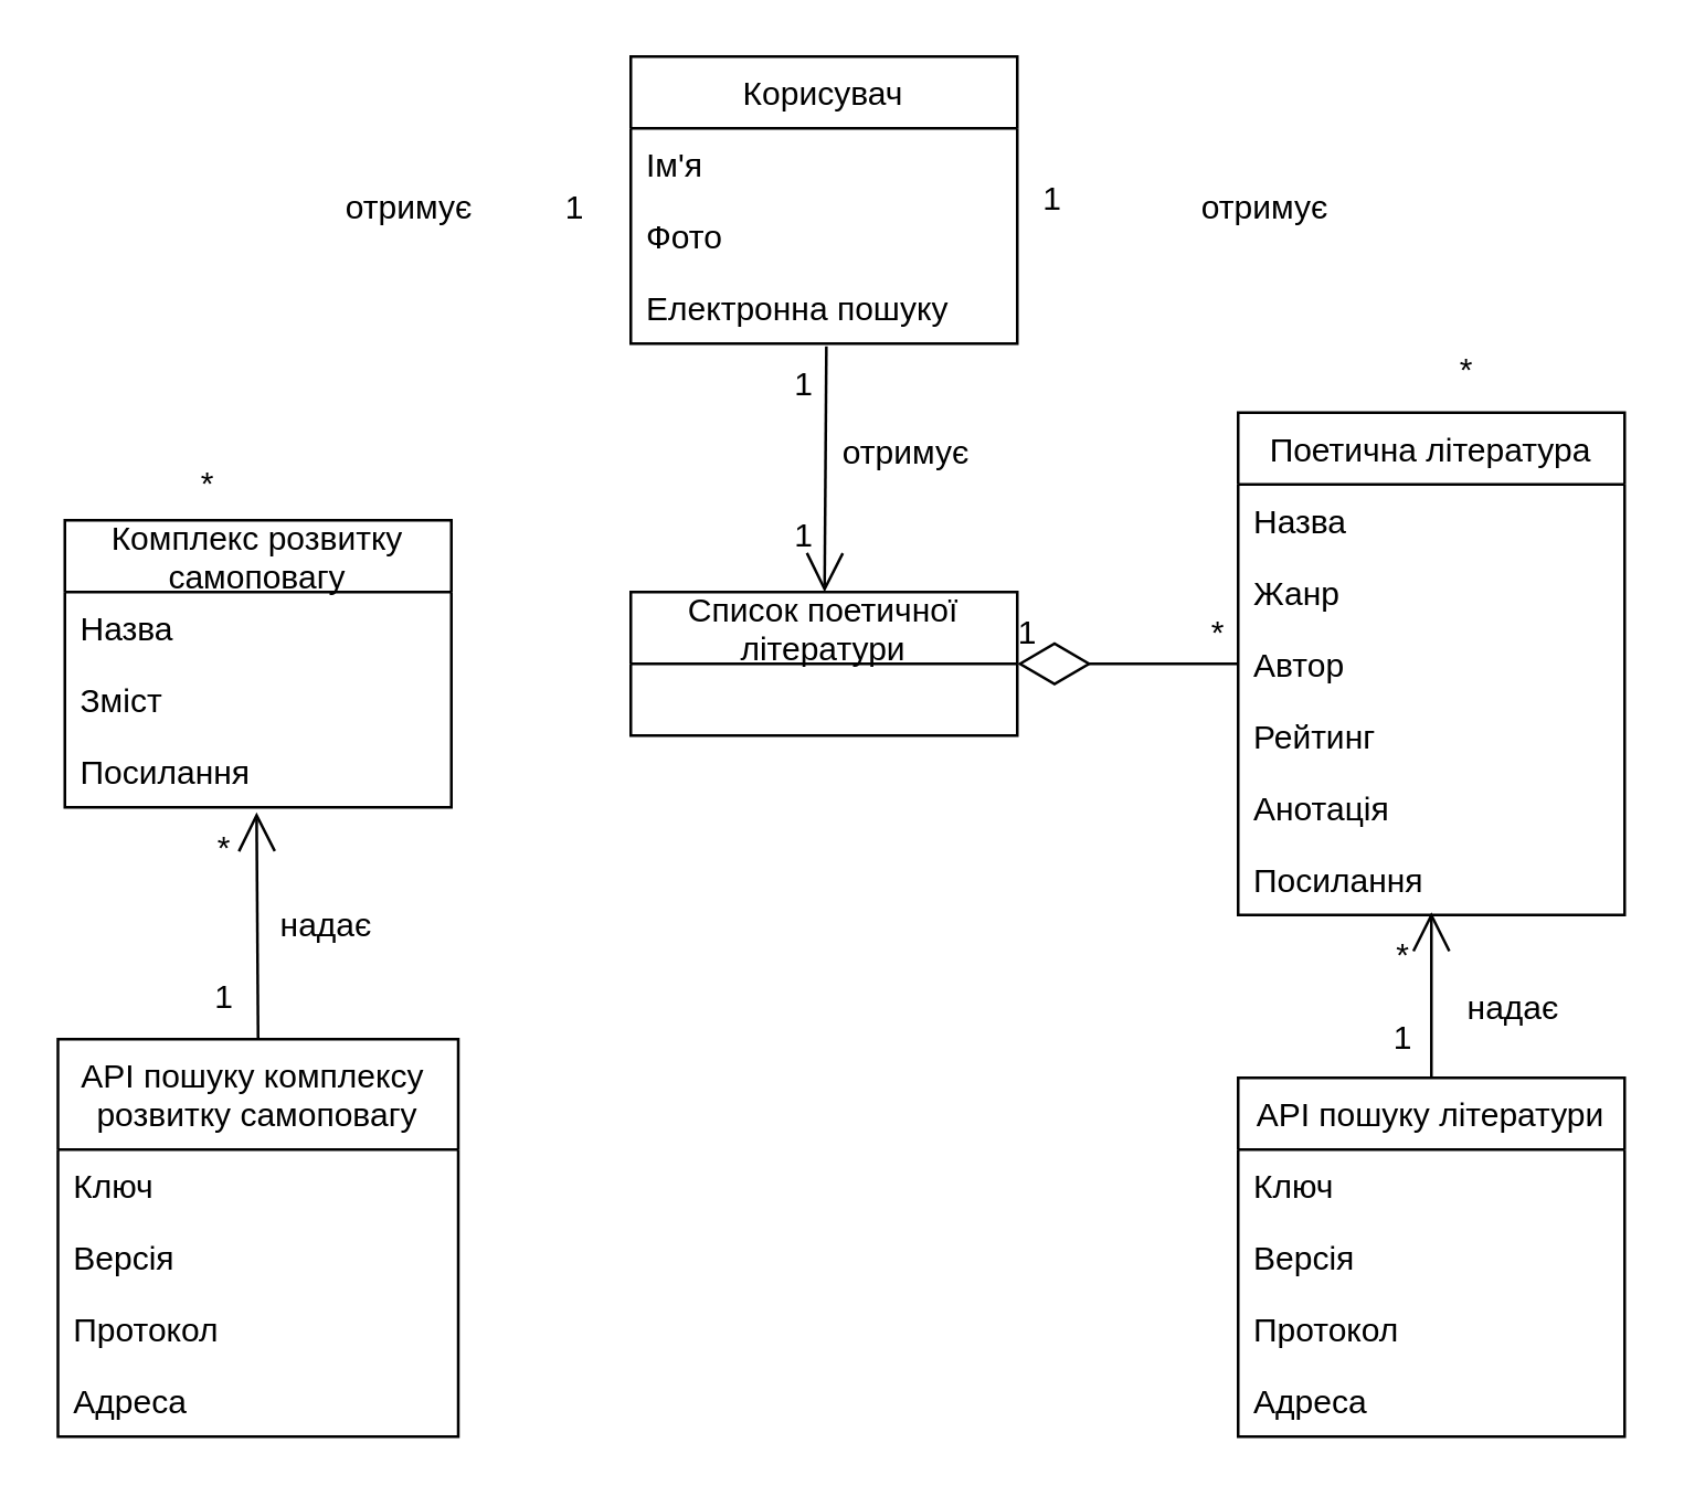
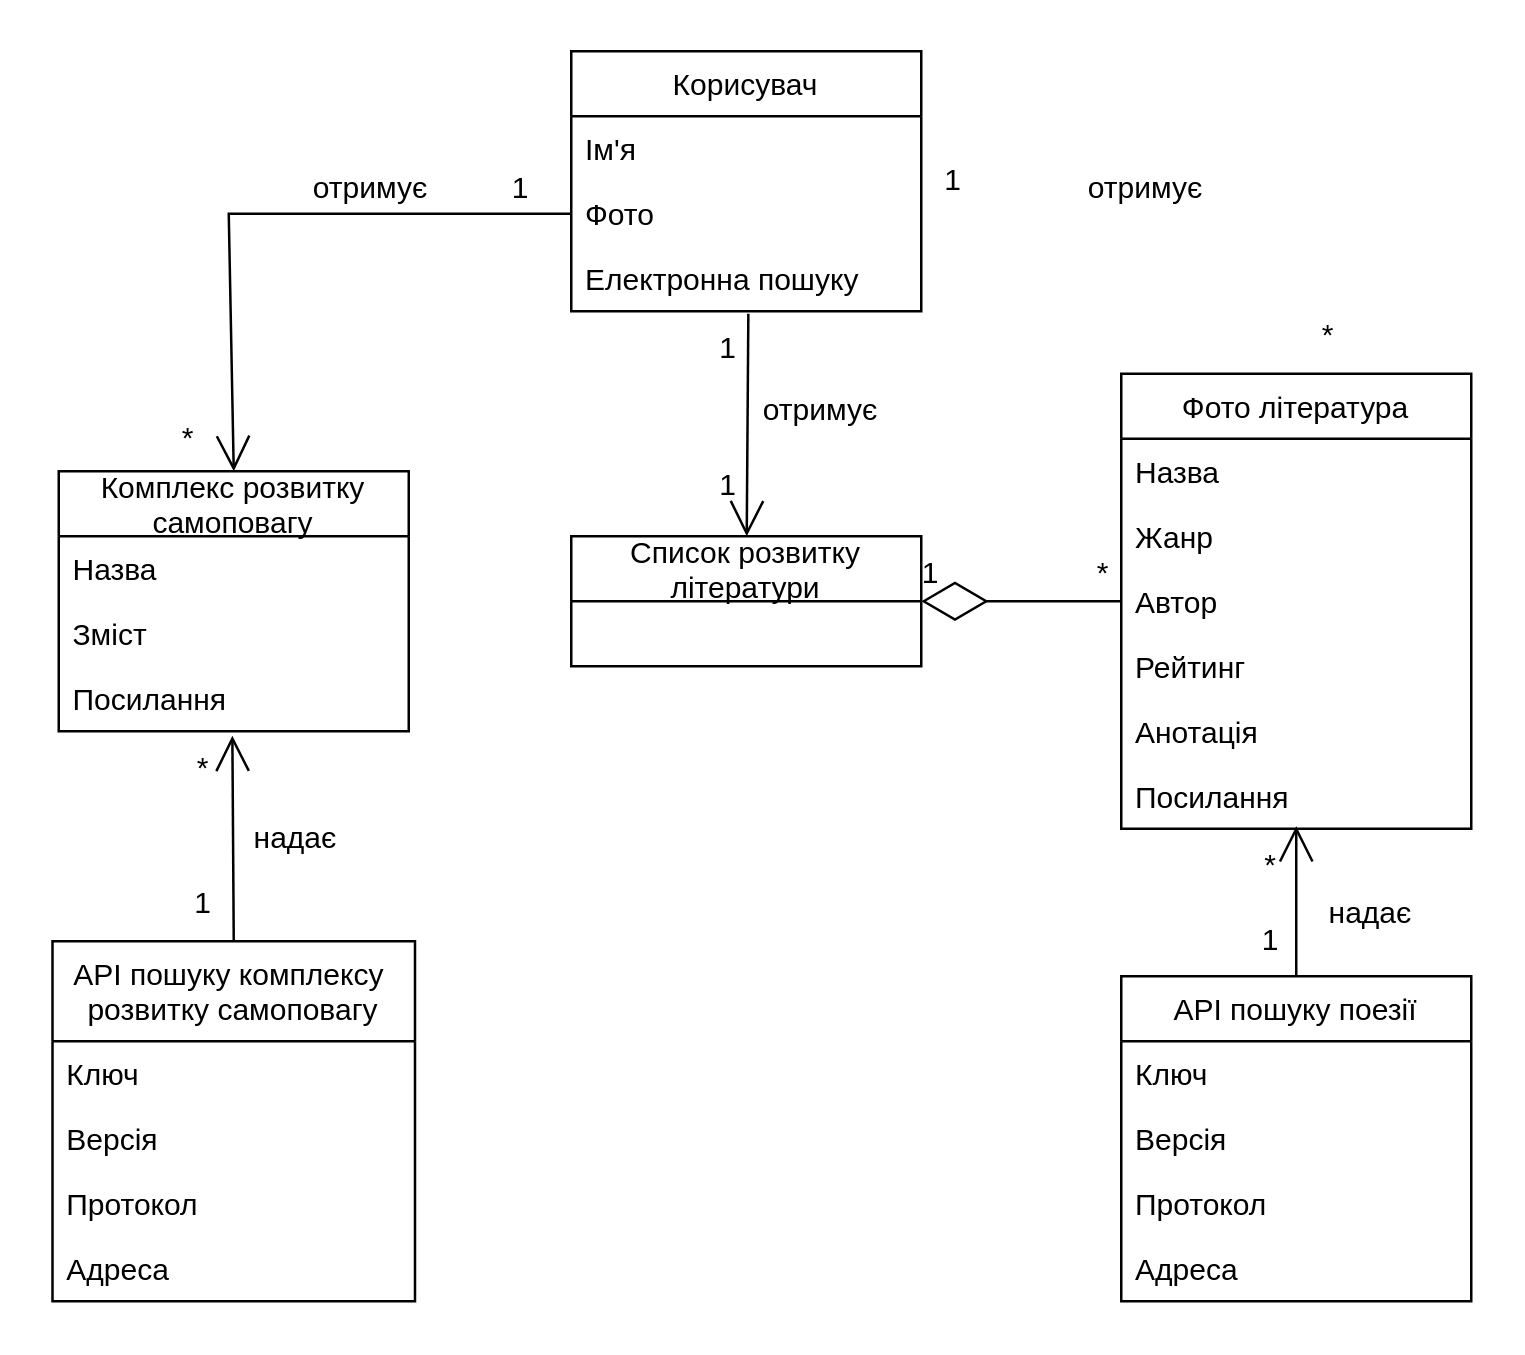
  <mxCell id="0" />
  <mxCell id="1" parent="0" />
  <mxCell id="2" value="Корисувач" style="swimlane;fontStyle=0;childLayout=stackLayout;horizontal=1;startSize=26;fillColor=none;horizontalStack=0;resizeParent=1;resizeParentMax=0;resizeLast=0;collapsible=1;marginBottom=0;" vertex="1" parent="1"><mxGeometry x="228" y="20" width="140" height="104" as="geometry" /></mxCell>
  <mxCell id="3" value="Ім'я" style="text;strokeColor=none;fillColor=none;align=left;verticalAlign=top;spacingLeft=4;spacingRight=4;overflow=hidden;rotatable=0;points=[[0,0.5],[1,0.5]];portConstraint=eastwest;" vertex="1" parent="2"><mxGeometry y="26" width="140" height="26" as="geometry" /></mxCell>
  <mxCell id="4" value="Фото" style="text;strokeColor=none;fillColor=none;align=left;verticalAlign=top;spacingLeft=4;spacingRight=4;overflow=hidden;rotatable=0;points=[[0,0.5],[1,0.5]];portConstraint=eastwest;" vertex="1" parent="2"><mxGeometry y="52" width="140" height="26" as="geometry" /></mxCell>
  <mxCell id="5" value="Електронна пошуку" style="text;strokeColor=none;fillColor=none;align=left;verticalAlign=top;spacingLeft=4;spacingRight=4;overflow=hidden;rotatable=0;points=[[0,0.5],[1,0.5]];portConstraint=eastwest;" vertex="1" parent="2"><mxGeometry y="78" width="140" height="26" as="geometry" /></mxCell>
- <mxCell id="6" value="Список поетичної &#10;літератури" style="swimlane;fontStyle=0;childLayout=stackLayout;horizontal=1;startSize=26;fillColor=none;horizontalStack=0;resizeParent=1;resizeParentMax=0;resizeLast=0;collapsible=1;marginBottom=0;" vertex="1" parent="1"><mxGeometry x="228" y="214" width="140" height="52" as="geometry"><mxRectangle x="240" y="380" width="140" height="40" as="alternateBounds" /></mxGeometry></mxCell>
- <mxCell id="7" value="Поетична література" style="swimlane;fontStyle=0;childLayout=stackLayout;horizontal=1;startSize=26;fillColor=none;horizontalStack=0;resizeParent=1;resizeParentMax=0;resizeLast=0;collapsible=1;marginBottom=0;" vertex="1" parent="1"><mxGeometry x="448" y="149" width="140" height="182" as="geometry" /></mxCell>
+ <mxCell id="6" value="Список розвитку &#10;літератури" style="swimlane;fontStyle=0;childLayout=stackLayout;horizontal=1;startSize=26;fillColor=none;horizontalStack=0;resizeParent=1;resizeParentMax=0;resizeLast=0;collapsible=1;marginBottom=0;" vertex="1" parent="1"><mxGeometry x="228" y="214" width="140" height="52" as="geometry"><mxRectangle x="240" y="380" width="140" height="40" as="alternateBounds" /></mxGeometry></mxCell>
+ <mxCell id="7" value="Фото література" style="swimlane;fontStyle=0;childLayout=stackLayout;horizontal=1;startSize=26;fillColor=none;horizontalStack=0;resizeParent=1;resizeParentMax=0;resizeLast=0;collapsible=1;marginBottom=0;" vertex="1" parent="1"><mxGeometry x="448" y="149" width="140" height="182" as="geometry" /></mxCell>
  <mxCell id="8" value="Назва" style="text;strokeColor=none;fillColor=none;align=left;verticalAlign=top;spacingLeft=4;spacingRight=4;overflow=hidden;rotatable=0;points=[[0,0.5],[1,0.5]];portConstraint=eastwest;" vertex="1" parent="7"><mxGeometry y="26" width="140" height="26" as="geometry" /></mxCell>
  <mxCell id="9" value="Жанр" style="text;strokeColor=none;fillColor=none;align=left;verticalAlign=top;spacingLeft=4;spacingRight=4;overflow=hidden;rotatable=0;points=[[0,0.5],[1,0.5]];portConstraint=eastwest;" vertex="1" parent="7"><mxGeometry y="52" width="140" height="26" as="geometry" /></mxCell>
  <mxCell id="10" value="Автор" style="text;strokeColor=none;fillColor=none;align=left;verticalAlign=top;spacingLeft=4;spacingRight=4;overflow=hidden;rotatable=0;points=[[0,0.5],[1,0.5]];portConstraint=eastwest;" vertex="1" parent="7"><mxGeometry y="78" width="140" height="26" as="geometry" /></mxCell>
  <mxCell id="11" value="Рейтинг" style="text;strokeColor=none;fillColor=none;align=left;verticalAlign=top;spacingLeft=4;spacingRight=4;overflow=hidden;rotatable=0;points=[[0,0.5],[1,0.5]];portConstraint=eastwest;" vertex="1" parent="7"><mxGeometry y="104" width="140" height="26" as="geometry" /></mxCell>
  <mxCell id="12" value="Анотація" style="text;strokeColor=none;fillColor=none;align=left;verticalAlign=top;spacingLeft=4;spacingRight=4;overflow=hidden;rotatable=0;points=[[0,0.5],[1,0.5]];portConstraint=eastwest;" vertex="1" parent="7"><mxGeometry y="130" width="140" height="26" as="geometry" /></mxCell>
  <mxCell id="13" value="Посилання" style="text;strokeColor=none;fillColor=none;align=left;verticalAlign=top;spacingLeft=4;spacingRight=4;overflow=hidden;rotatable=0;points=[[0,0.5],[1,0.5]];portConstraint=eastwest;" vertex="1" parent="7"><mxGeometry y="156" width="140" height="26" as="geometry" /></mxCell>
- <mxCell id="14" value="API пошуку літератури" style="swimlane;fontStyle=0;childLayout=stackLayout;horizontal=1;startSize=26;fillColor=none;horizontalStack=0;resizeParent=1;resizeParentMax=0;resizeLast=0;collapsible=1;marginBottom=0;" vertex="1" parent="1"><mxGeometry x="448" y="390" width="140" height="130" as="geometry" /></mxCell>
+ <mxCell id="14" value="API пошуку поезії" style="swimlane;fontStyle=0;childLayout=stackLayout;horizontal=1;startSize=26;fillColor=none;horizontalStack=0;resizeParent=1;resizeParentMax=0;resizeLast=0;collapsible=1;marginBottom=0;" vertex="1" parent="1"><mxGeometry x="448" y="390" width="140" height="130" as="geometry" /></mxCell>
  <mxCell id="15" value="Ключ" style="text;strokeColor=none;fillColor=none;align=left;verticalAlign=top;spacingLeft=4;spacingRight=4;overflow=hidden;rotatable=0;points=[[0,0.5],[1,0.5]];portConstraint=eastwest;" vertex="1" parent="14"><mxGeometry y="26" width="140" height="26" as="geometry" /></mxCell>
  <mxCell id="16" value="Версія" style="text;strokeColor=none;fillColor=none;align=left;verticalAlign=top;spacingLeft=4;spacingRight=4;overflow=hidden;rotatable=0;points=[[0,0.5],[1,0.5]];portConstraint=eastwest;" vertex="1" parent="14"><mxGeometry y="52" width="140" height="26" as="geometry" /></mxCell>
  <mxCell id="17" value="Протокол" style="text;strokeColor=none;fillColor=none;align=left;verticalAlign=top;spacingLeft=4;spacingRight=4;overflow=hidden;rotatable=0;points=[[0,0.5],[1,0.5]];portConstraint=eastwest;" vertex="1" parent="14"><mxGeometry y="78" width="140" height="26" as="geometry" /></mxCell>
  <mxCell id="18" value="Адреса" style="text;strokeColor=none;fillColor=none;align=left;verticalAlign=top;spacingLeft=4;spacingRight=4;overflow=hidden;rotatable=0;points=[[0,0.5],[1,0.5]];portConstraint=eastwest;" vertex="1" parent="14"><mxGeometry y="104" width="140" height="26" as="geometry" /></mxCell>
  <mxCell id="19" value="Комплекс розвитку &#10;самоповагу" style="swimlane;fontStyle=0;childLayout=stackLayout;horizontal=1;startSize=26;fillColor=none;horizontalStack=0;resizeParent=1;resizeParentMax=0;resizeLast=0;collapsible=1;marginBottom=0;" vertex="1" parent="1"><mxGeometry x="23" y="188" width="140" height="104" as="geometry" /></mxCell>
  <mxCell id="20" value="Назва" style="text;strokeColor=none;fillColor=none;align=left;verticalAlign=top;spacingLeft=4;spacingRight=4;overflow=hidden;rotatable=0;points=[[0,0.5],[1,0.5]];portConstraint=eastwest;" vertex="1" parent="19"><mxGeometry y="26" width="140" height="26" as="geometry" /></mxCell>
  <mxCell id="21" value="Зміст" style="text;strokeColor=none;fillColor=none;align=left;verticalAlign=top;spacingLeft=4;spacingRight=4;overflow=hidden;rotatable=0;points=[[0,0.5],[1,0.5]];portConstraint=eastwest;" vertex="1" parent="19"><mxGeometry y="52" width="140" height="26" as="geometry" /></mxCell>
  <mxCell id="22" value="Посилання" style="text;strokeColor=none;fillColor=none;align=left;verticalAlign=top;spacingLeft=4;spacingRight=4;overflow=hidden;rotatable=0;points=[[0,0.5],[1,0.5]];portConstraint=eastwest;" vertex="1" parent="19"><mxGeometry y="78" width="140" height="26" as="geometry" /></mxCell>
  <mxCell id="23" value="API пошуку комплексу &#10;розвитку самоповагу" style="swimlane;fontStyle=0;childLayout=stackLayout;horizontal=1;startSize=40;fillColor=none;horizontalStack=0;resizeParent=1;resizeParentMax=0;resizeLast=0;collapsible=1;marginBottom=0;" vertex="1" parent="1"><mxGeometry x="20.5" y="376" width="145" height="144" as="geometry" /></mxCell>
  <mxCell id="24" value="Ключ" style="text;strokeColor=none;fillColor=none;align=left;verticalAlign=top;spacingLeft=4;spacingRight=4;overflow=hidden;rotatable=0;points=[[0,0.5],[1,0.5]];portConstraint=eastwest;" vertex="1" parent="23"><mxGeometry y="40" width="145" height="26" as="geometry" /></mxCell>
  <mxCell id="25" value="Версія" style="text;strokeColor=none;fillColor=none;align=left;verticalAlign=top;spacingLeft=4;spacingRight=4;overflow=hidden;rotatable=0;points=[[0,0.5],[1,0.5]];portConstraint=eastwest;" vertex="1" parent="23"><mxGeometry y="66" width="145" height="26" as="geometry" /></mxCell>
  <mxCell id="26" value="Протокол" style="text;strokeColor=none;fillColor=none;align=left;verticalAlign=top;spacingLeft=4;spacingRight=4;overflow=hidden;rotatable=0;points=[[0,0.5],[1,0.5]];portConstraint=eastwest;" vertex="1" parent="23"><mxGeometry y="92" width="145" height="26" as="geometry" /></mxCell>
  <mxCell id="27" value="Адреса" style="text;strokeColor=none;fillColor=none;align=left;verticalAlign=top;spacingLeft=4;spacingRight=4;overflow=hidden;rotatable=0;points=[[0,0.5],[1,0.5]];portConstraint=eastwest;" vertex="1" parent="23"><mxGeometry y="118" width="145" height="26" as="geometry" /></mxCell>
  <mxCell id="28" value="" style="endArrow=diamondThin;endFill=0;endSize=24;html=1;rounded=0;exitX=0;exitY=0.5;exitDx=0;exitDy=0;" edge="1" parent="1" source="10" target="6"><mxGeometry width="160" relative="1" as="geometry"><mxPoint x="288" y="330" as="sourcePoint" /><mxPoint x="448" y="330" as="targetPoint" /></mxGeometry></mxCell>
  <mxCell id="29" value="1" style="text;html=1;strokeColor=none;fillColor=none;align=center;verticalAlign=middle;whiteSpace=wrap;rounded=0;" vertex="1" parent="1"><mxGeometry x="342" y="214" width="60" height="30" as="geometry" /></mxCell>
  <mxCell id="30" value="*" style="text;html=1;strokeColor=none;fillColor=none;align=center;verticalAlign=middle;whiteSpace=wrap;rounded=0;" vertex="1" parent="1"><mxGeometry x="428" y="214" width="26" height="30" as="geometry" /></mxCell>
  <mxCell id="31" value="" style="endArrow=open;endFill=1;endSize=12;html=1;rounded=0;exitX=0.506;exitY=1.038;exitDx=0;exitDy=0;exitPerimeter=0;" edge="1" parent="1" source="5" target="6"><mxGeometry width="160" relative="1" as="geometry"><mxPoint x="238" y="320" as="sourcePoint" /><mxPoint x="398" y="320" as="targetPoint" /></mxGeometry></mxCell>
  <mxCell id="32" value="отримує" style="text;html=1;strokeColor=none;fillColor=none;align=center;verticalAlign=middle;whiteSpace=wrap;rounded=0;rotation=0;" vertex="1" parent="1"><mxGeometry x="298" y="149" width="60" height="30" as="geometry" /></mxCell>
  <mxCell id="33" value="отримує" style="text;html=1;strokeColor=none;fillColor=none;align=center;verticalAlign=middle;whiteSpace=wrap;rounded=0;rotation=0;" vertex="1" parent="1"><mxGeometry x="428" y="60" width="60" height="30" as="geometry" /></mxCell>
  <mxCell id="34" value="1" style="text;html=1;strokeColor=none;fillColor=none;align=center;verticalAlign=middle;whiteSpace=wrap;rounded=0;" vertex="1" parent="1"><mxGeometry x="278" y="124" width="26" height="30" as="geometry" /></mxCell>
  <mxCell id="35" value="1" style="text;html=1;strokeColor=none;fillColor=none;align=center;verticalAlign=middle;whiteSpace=wrap;rounded=0;" vertex="1" parent="1"><mxGeometry x="278" y="179" width="26" height="30" as="geometry" /></mxCell>
  <mxCell id="36" value="1" style="text;html=1;strokeColor=none;fillColor=none;align=center;verticalAlign=middle;whiteSpace=wrap;rounded=0;" vertex="1" parent="1"><mxGeometry x="368" y="57" width="26" height="30" as="geometry" /></mxCell>
  <mxCell id="37" value="*" style="text;html=1;strokeColor=none;fillColor=none;align=center;verticalAlign=middle;whiteSpace=wrap;rounded=0;" vertex="1" parent="1"><mxGeometry x="518" y="119" width="26" height="30" as="geometry" /></mxCell>
  <mxCell id="38" value="" style="endArrow=open;endFill=1;endSize=12;html=1;rounded=0;exitX=0.5;exitY=0;exitDx=0;exitDy=0;" edge="1" parent="1" source="14"><mxGeometry width="160" relative="1" as="geometry"><mxPoint x="378" y="95" as="sourcePoint" /><mxPoint x="518" y="330" as="targetPoint" /><Array as="points" /></mxGeometry></mxCell>
  <mxCell id="39" value="надає" style="text;html=1;strokeColor=none;fillColor=none;align=center;verticalAlign=middle;whiteSpace=wrap;rounded=0;rotation=0;" vertex="1" parent="1"><mxGeometry x="518" y="350" width="60" height="30" as="geometry" /></mxCell>
  <mxCell id="40" value="1" style="text;html=1;strokeColor=none;fillColor=none;align=center;verticalAlign=middle;whiteSpace=wrap;rounded=0;" vertex="1" parent="1"><mxGeometry x="478" y="361" width="60" height="30" as="geometry" /></mxCell>
  <mxCell id="41" value="*" style="text;html=1;strokeColor=none;fillColor=none;align=center;verticalAlign=middle;whiteSpace=wrap;rounded=0;" vertex="1" parent="1"><mxGeometry x="495" y="331" width="26" height="30" as="geometry" /></mxCell>
+ <mxCell id="42" value="" style="endArrow=open;endFill=1;endSize=12;html=1;rounded=0;exitX=0;exitY=0.5;exitDx=0;exitDy=0;entryX=0.5;entryY=0;entryDx=0;entryDy=0;" edge="1" parent="1" source="4" target="19"><mxGeometry width="160" relative="1" as="geometry"><mxPoint x="378" y="95" as="sourcePoint" /><mxPoint x="528" y="159" as="targetPoint" /><Array as="points"><mxPoint x="91" y="85" /></Array></mxGeometry></mxCell>
  <mxCell id="43" value="отримує" style="text;html=1;strokeColor=none;fillColor=none;align=center;verticalAlign=middle;whiteSpace=wrap;rounded=0;rotation=0;" vertex="1" parent="1"><mxGeometry x="118" y="60" width="60" height="30" as="geometry" /></mxCell>
  <mxCell id="44" value="" style="endArrow=open;endFill=1;endSize=12;html=1;rounded=0;exitX=0.5;exitY=0;exitDx=0;exitDy=0;entryX=0.496;entryY=1.069;entryDx=0;entryDy=0;entryPerimeter=0;" edge="1" parent="1" source="23" target="22"><mxGeometry width="160" relative="1" as="geometry"><mxPoint x="238" y="95" as="sourcePoint" /><mxPoint x="100.5" y="198" as="targetPoint" /><Array as="points" /></mxGeometry></mxCell>
  <mxCell id="45" value="надає" style="text;html=1;strokeColor=none;fillColor=none;align=center;verticalAlign=middle;whiteSpace=wrap;rounded=0;rotation=0;" vertex="1" parent="1"><mxGeometry x="88" y="320" width="60" height="30" as="geometry" /></mxCell>
  <mxCell id="46" value="*" style="text;html=1;strokeColor=none;fillColor=none;align=center;verticalAlign=middle;whiteSpace=wrap;rounded=0;" vertex="1" parent="1"><mxGeometry x="68" y="292" width="26" height="30" as="geometry" /></mxCell>
  <mxCell id="47" value="1" style="text;html=1;strokeColor=none;fillColor=none;align=center;verticalAlign=middle;whiteSpace=wrap;rounded=0;" vertex="1" parent="1"><mxGeometry x="51" y="346" width="60" height="30" as="geometry" /></mxCell>
  <mxCell id="48" value="1" style="text;html=1;strokeColor=none;fillColor=none;align=center;verticalAlign=middle;whiteSpace=wrap;rounded=0;" vertex="1" parent="1"><mxGeometry x="178" y="60" width="60" height="30" as="geometry" /></mxCell>
  <mxCell id="49" value="*" style="text;html=1;strokeColor=none;fillColor=none;align=center;verticalAlign=middle;whiteSpace=wrap;rounded=0;" vertex="1" parent="1"><mxGeometry x="62" y="160" width="26" height="30" as="geometry" /></mxCell>
